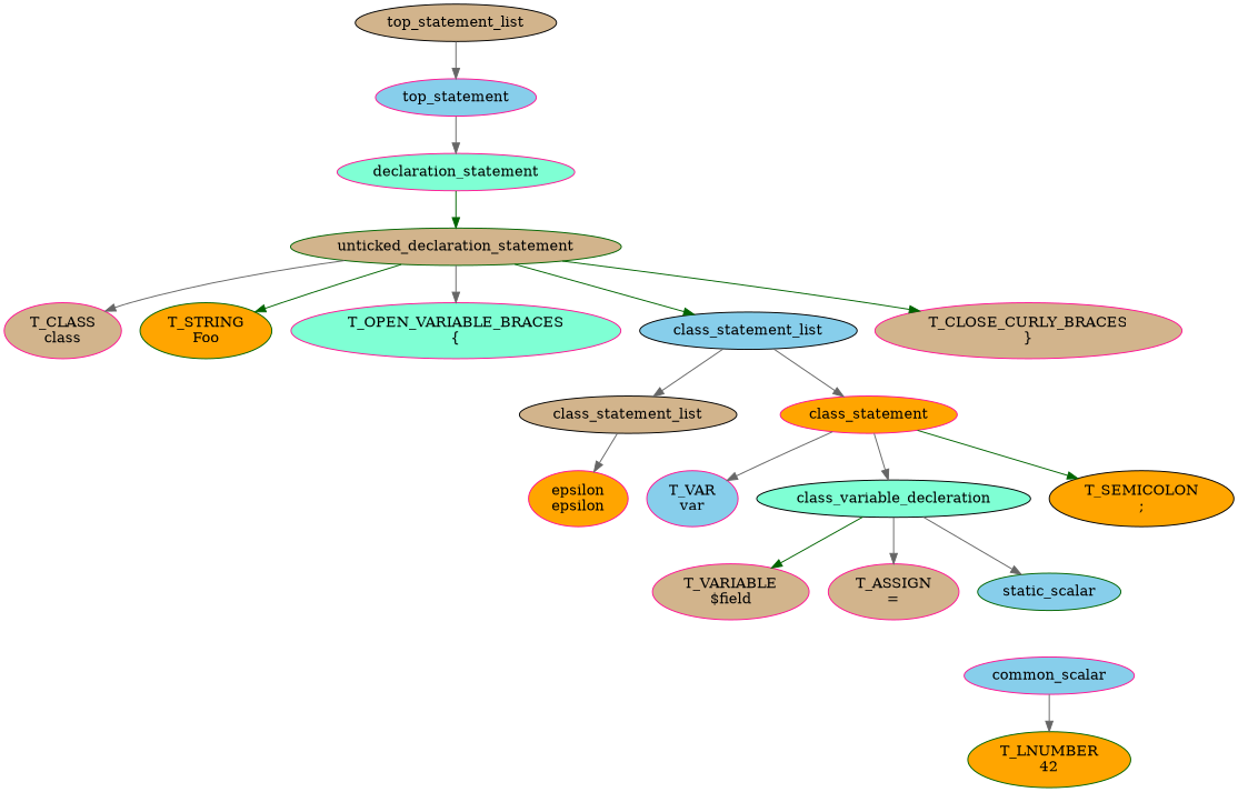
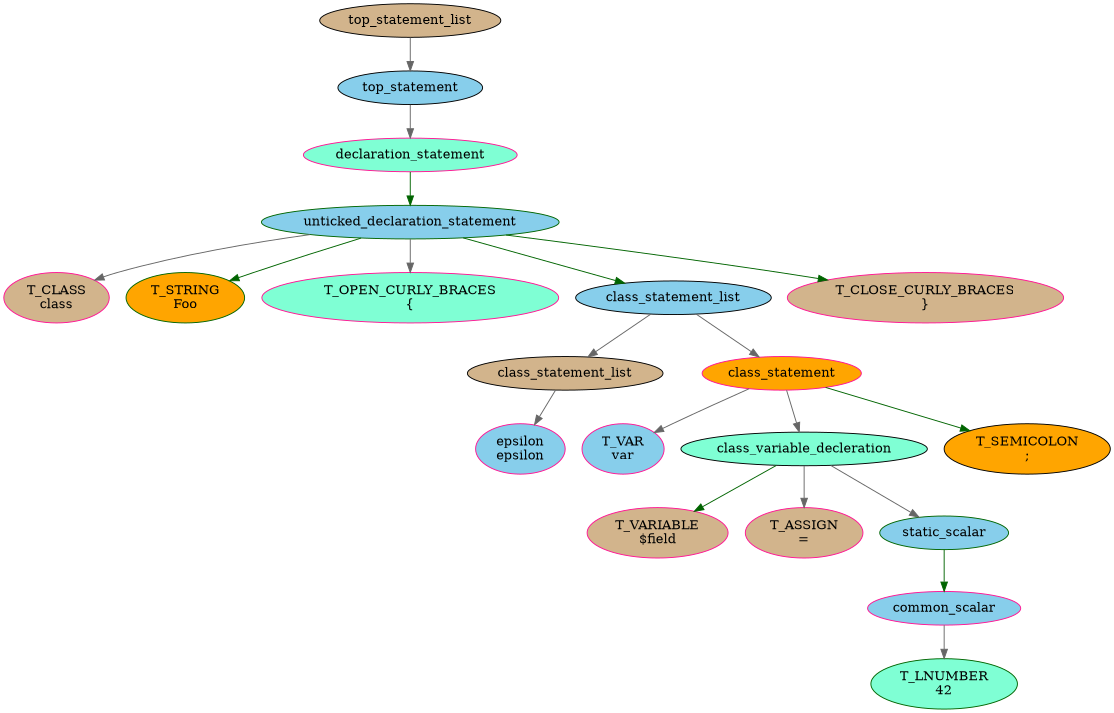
  digraph {
    node [color=deeppink fillcolor=skyblue style=filled]
    edge [color=gray40]
    n1 [color=black fillcolor=tan label=top_statement_list]
-   n2 [label=top_statement]
+   n2 [color=black label=top_statement]
    n3 [fillcolor=aquamarine label=declaration_statement]
-   n4 [color=darkgreen fillcolor=tan label=unticked_declaration_statement]
+   n4 [color=darkgreen label=unticked_declaration_statement]
    n5 [fillcolor=tan label="T_CLASS\nclass"]
    n6 [color=darkgreen fillcolor=orange label="T_STRING\nFoo"]
-   n7 [fillcolor=aquamarine label="T_OPEN_VARIABLE_BRACES\n{"]
+   n7 [fillcolor=aquamarine label="T_OPEN_CURLY_BRACES\n{"]
    n8 [color=black label=class_statement_list]
    n9 [fillcolor=tan label="T_CLOSE_CURLY_BRACES\n}"]
    n10 [color=black fillcolor=tan label=class_statement_list]
    n11 [fillcolor=orange label=class_statement]
-   n12 [fillcolor=orange label="epsilon\nepsilon"]
+   n12 [label="epsilon\nepsilon"]
    n13 [label="T_VAR\nvar"]
    n14 [color=black fillcolor=aquamarine label=class_variable_decleration]
    n15 [color=black fillcolor=orange label="T_SEMICOLON\n;"]
    n16 [fillcolor=tan label="T_VARIABLE\n$field"]
    n17 [fillcolor=tan label="T_ASSIGN\n="]
    n18 [color=darkgreen label=static_scalar]
    n19 [label=common_scalar]
-   n20 [color=darkgreen fillcolor=orange label="T_LNUMBER\n42"]
+   n20 [color=darkgreen fillcolor=aquamarine label="T_LNUMBER\n42"]
    n1 -> n2
    n2 -> n3
    n3 -> n4 [color=darkgreen]
    n4 -> n5
    n4 -> n6 [color=darkgreen]
    n4 -> n7
    n4 -> n8 [color=darkgreen]
    n4 -> n9 [color=darkgreen]
    n8 -> n10
    n8 -> n11
    n10 -> n12
    n11 -> n13
    n11 -> n14
    n11 -> n15 [color=darkgreen]
    n14 -> n16 [color=darkgreen]
    n14 -> n17
    n14 -> n18
+   n18 -> n19 [color=darkgreen]
    n19 -> n20
  }
